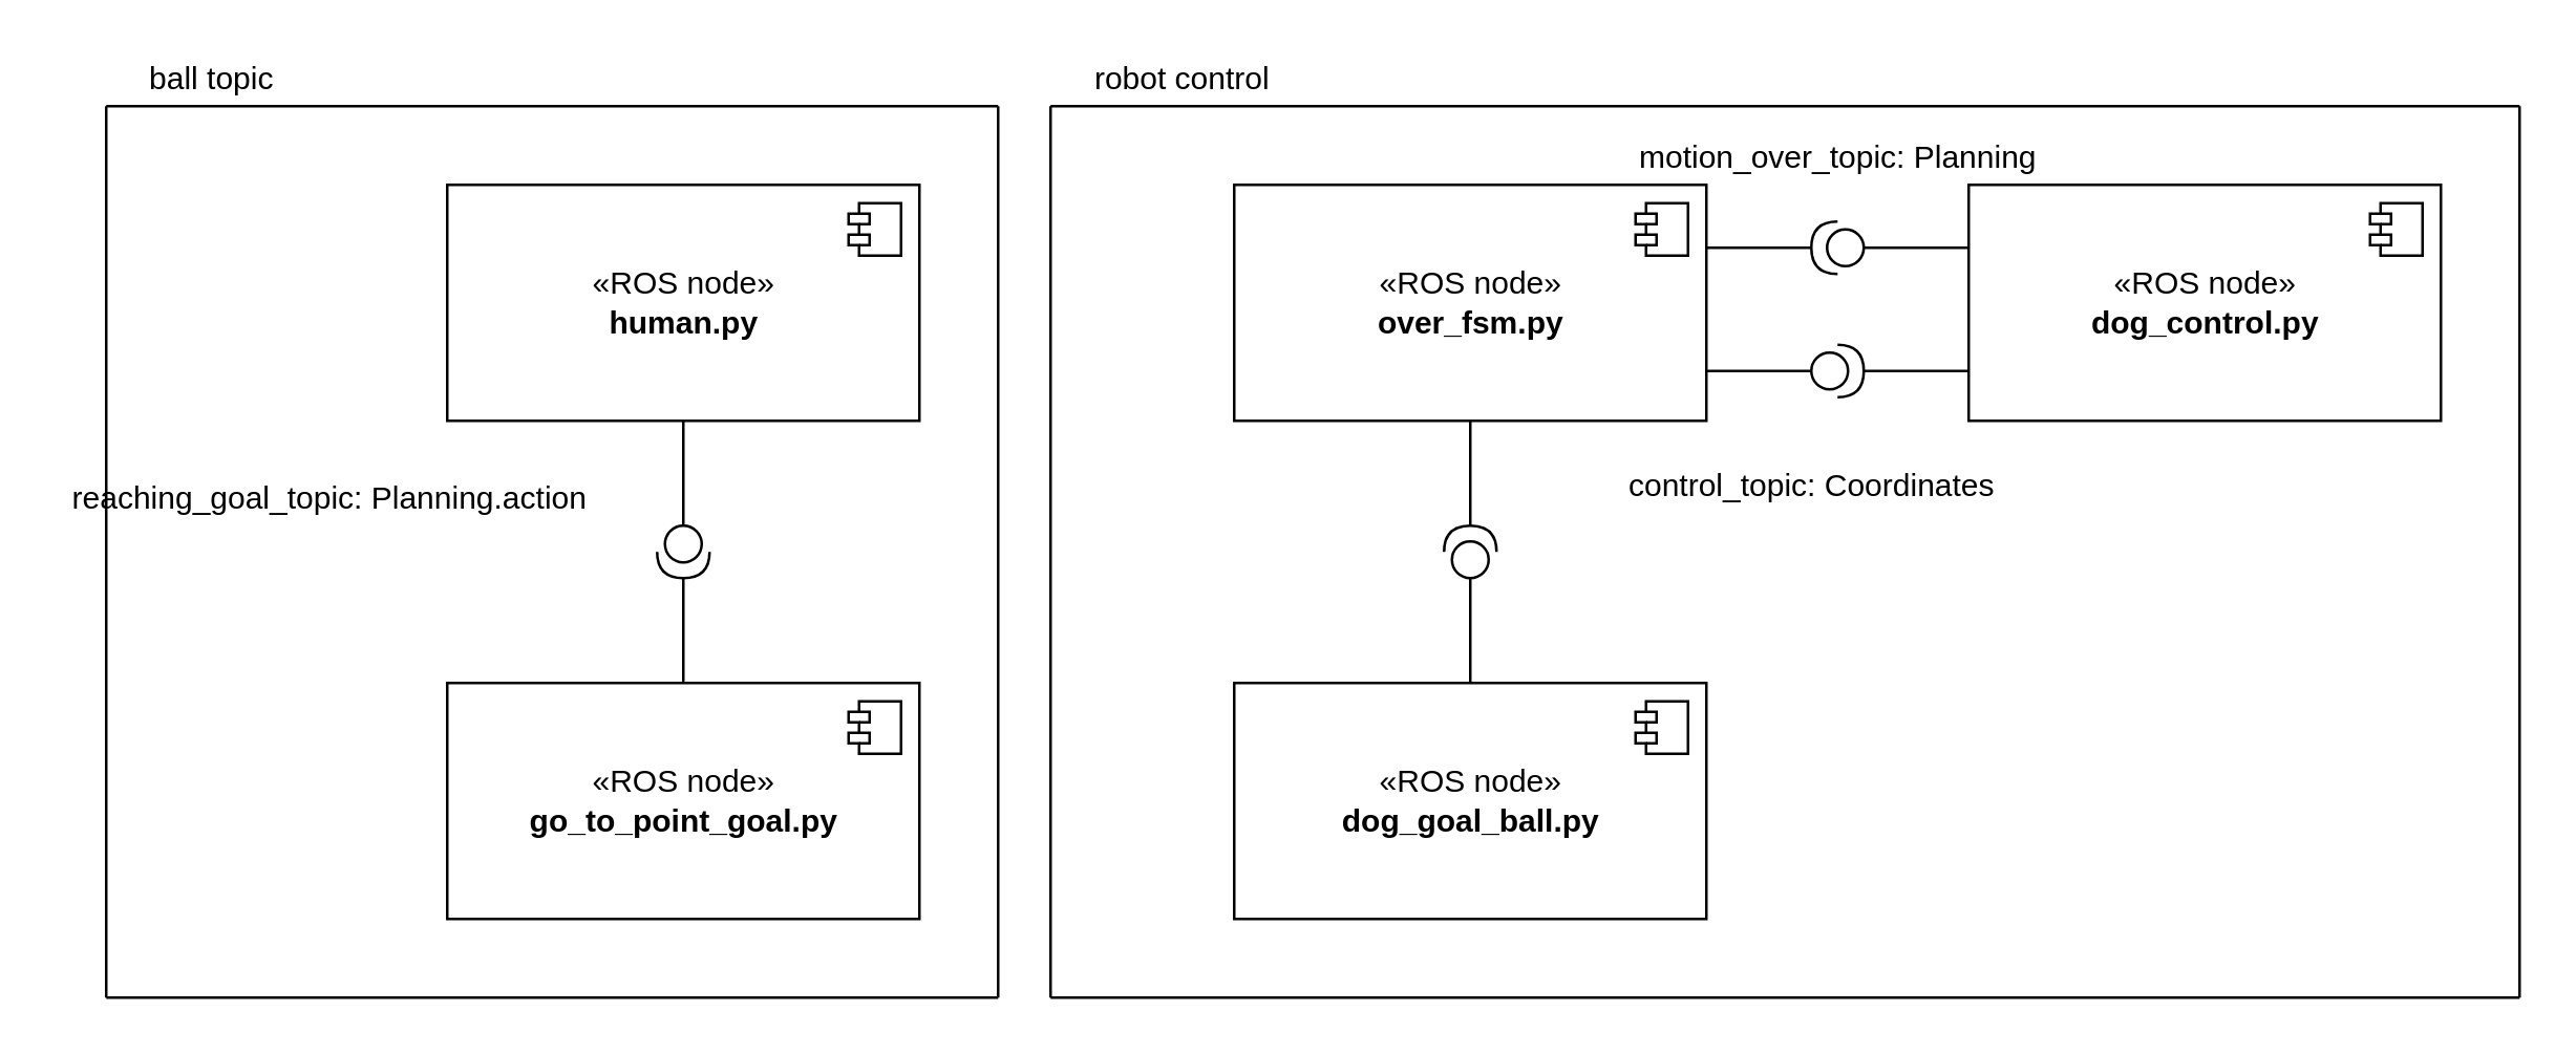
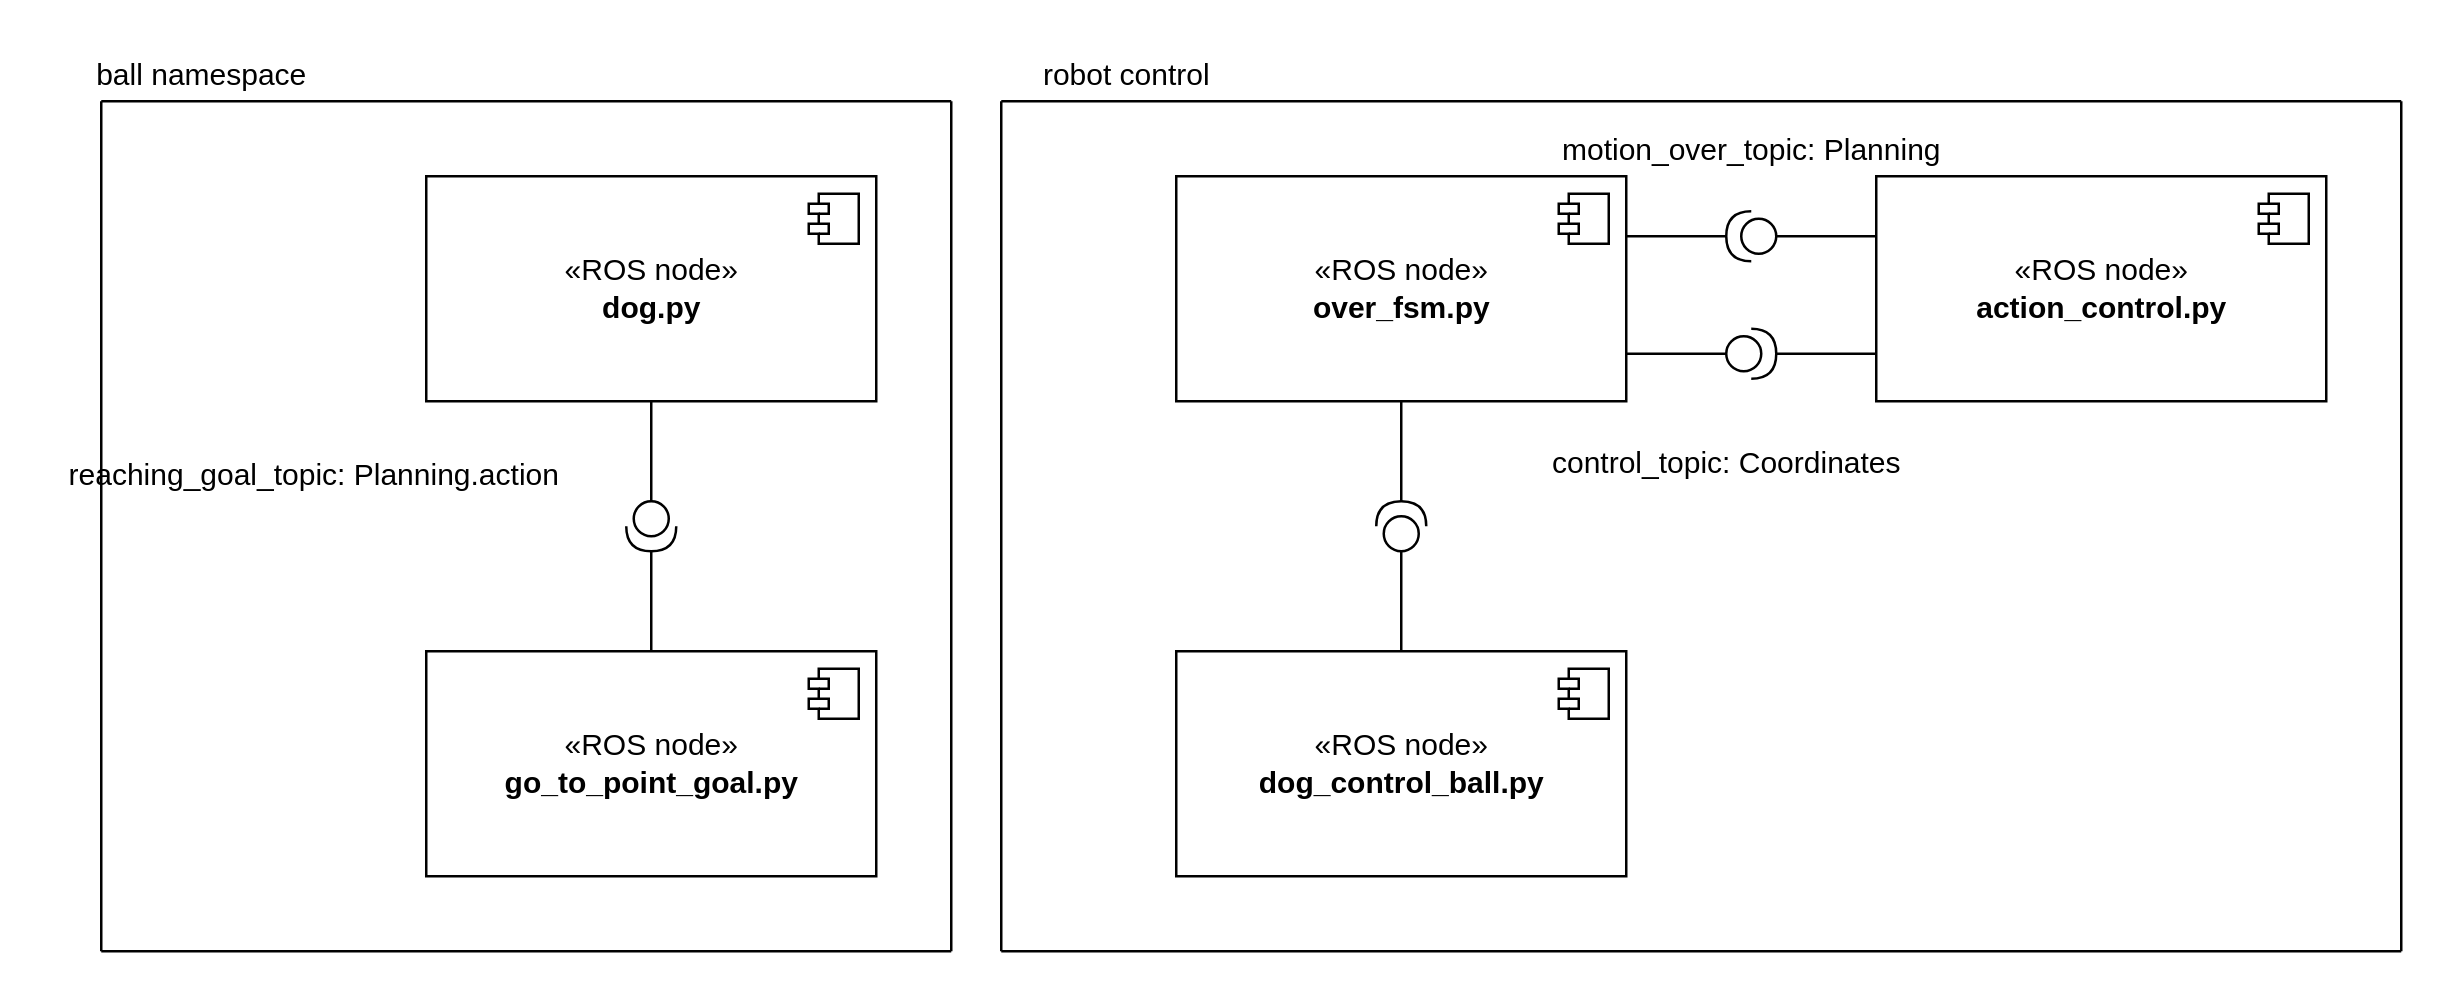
  <mxCell id="0" style=";html=1;" />
  <mxCell id="1" style=";html=1;" parent="0" />
- <mxCell id="2" value="«ROS node»&lt;br&gt;&lt;b&gt;human.py&lt;/b&gt;" style="html=1;dropTarget=0;" parent="1" vertex="1"><mxGeometry x="170" y="70" width="180" height="90" as="geometry" /></mxCell>
+ <mxCell id="2" value="«ROS node»&lt;br&gt;&lt;b&gt;dog.py&lt;/b&gt;" style="html=1;dropTarget=0;" parent="1" vertex="1"><mxGeometry x="170" y="70" width="180" height="90" as="geometry" /></mxCell>
  <mxCell id="3" value="" style="shape=module;jettyWidth=8;jettyHeight=4;" parent="2" vertex="1"><mxGeometry x="1" width="20" height="20" relative="1" as="geometry"><mxPoint x="-27" y="7" as="offset" /></mxGeometry></mxCell>
  <mxCell id="4" value="«ROS node»&lt;br&gt;&lt;b&gt;over_fsm.py&lt;/b&gt;" style="html=1;dropTarget=0;" parent="1" vertex="1"><mxGeometry x="470" y="70" width="180" height="90" as="geometry" /></mxCell>
  <mxCell id="5" value="" style="shape=module;jettyWidth=8;jettyHeight=4;" parent="4" vertex="1"><mxGeometry x="1" width="20" height="20" relative="1" as="geometry"><mxPoint x="-27" y="7" as="offset" /></mxGeometry></mxCell>
- <mxCell id="6" value="«ROS node»&lt;br&gt;&lt;b&gt;dog_control.py&lt;/b&gt;" style="html=1;dropTarget=0;" parent="1" vertex="1"><mxGeometry x="750" y="70" width="180" height="90" as="geometry" /></mxCell>
+ <mxCell id="6" value="«ROS node»&lt;br&gt;&lt;b&gt;action_control.py&lt;/b&gt;" style="html=1;dropTarget=0;" parent="1" vertex="1"><mxGeometry x="750" y="70" width="180" height="90" as="geometry" /></mxCell>
  <mxCell id="7" value="" style="shape=module;jettyWidth=8;jettyHeight=4;" parent="6" vertex="1"><mxGeometry x="1" width="20" height="20" relative="1" as="geometry"><mxPoint x="-27" y="7" as="offset" /></mxGeometry></mxCell>
  <mxCell id="8" value="" style="shape=providedRequiredInterface;html=1;verticalLabelPosition=bottom;direction=south;" parent="1" vertex="1"><mxGeometry x="250" y="200" width="20" height="20" as="geometry" /></mxCell>
  <mxCell id="9" value="" style="line;strokeWidth=1;fillColor=none;align=left;verticalAlign=middle;spacingTop=-1;spacingLeft=3;spacingRight=3;rotatable=0;labelPosition=right;points=[];portConstraint=eastwest;direction=south;" parent="1" vertex="1"><mxGeometry x="256" y="220" width="8" height="40" as="geometry" /></mxCell>
  <mxCell id="10" value="reaching_goal_topic: Planning.action" style="text;html=1;align=center;verticalAlign=middle;resizable=0;points=[];autosize=1;" parent="1" vertex="1"><mxGeometry x="20" y="180" width="210" height="20" as="geometry" /></mxCell>
  <mxCell id="11" value="control_topic: Coordinates" style="text;html=1;align=center;verticalAlign=middle;resizable=0;points=[];autosize=1;" parent="1" vertex="1"><mxGeometry x="615" y="175" width="150" height="20" as="geometry" /></mxCell>
  <mxCell id="12" value="motion_over_topic: Planning" style="text;html=1;align=center;verticalAlign=middle;resizable=0;points=[];autosize=1;" parent="1" vertex="1"><mxGeometry x="610" y="50" width="180" height="20" as="geometry" /></mxCell>
  <mxCell id="13" value="«ROS node»&lt;br&gt;&lt;b&gt;go_to_point_goal.py&lt;/b&gt;" style="html=1;dropTarget=0;" parent="1" vertex="1"><mxGeometry x="170" y="260" width="180" height="90" as="geometry" /></mxCell>
  <mxCell id="14" value="" style="shape=module;jettyWidth=8;jettyHeight=4;" parent="13" vertex="1"><mxGeometry x="1" width="20" height="20" relative="1" as="geometry"><mxPoint x="-27" y="7" as="offset" /></mxGeometry></mxCell>
- <mxCell id="15" value="«ROS node»&lt;br&gt;&lt;b&gt;dog_goal_ball.py&lt;/b&gt;" style="html=1;dropTarget=0;" parent="1" vertex="1"><mxGeometry x="470" y="260" width="180" height="90" as="geometry" /></mxCell>
+ <mxCell id="15" value="«ROS node»&lt;br&gt;&lt;b&gt;dog_control_ball.py&lt;/b&gt;" style="html=1;dropTarget=0;" parent="1" vertex="1"><mxGeometry x="470" y="260" width="180" height="90" as="geometry" /></mxCell>
  <mxCell id="16" value="" style="shape=module;jettyWidth=8;jettyHeight=4;" parent="15" vertex="1"><mxGeometry x="1" width="20" height="20" relative="1" as="geometry"><mxPoint x="-27" y="7" as="offset" /></mxGeometry></mxCell>
  <mxCell id="17" value="" style="line;strokeWidth=1;fillColor=none;align=left;verticalAlign=middle;spacingTop=-1;spacingLeft=3;spacingRight=3;rotatable=0;labelPosition=right;points=[];portConstraint=eastwest;direction=south;" parent="1" vertex="1"><mxGeometry x="256" y="160" width="8" height="40" as="geometry" /></mxCell>
  <mxCell id="18" value="" style="shape=providedRequiredInterface;html=1;verticalLabelPosition=bottom;direction=north;" parent="1" vertex="1"><mxGeometry x="550" y="200" width="20" height="20" as="geometry" /></mxCell>
  <mxCell id="19" value="" style="line;strokeWidth=1;fillColor=none;align=left;verticalAlign=middle;spacingTop=-1;spacingLeft=3;spacingRight=3;rotatable=0;labelPosition=right;points=[];portConstraint=eastwest;direction=south;" parent="1" vertex="1"><mxGeometry x="556" y="220" width="8" height="40" as="geometry" /></mxCell>
  <mxCell id="20" value="" style="line;strokeWidth=1;fillColor=none;align=left;verticalAlign=middle;spacingTop=-1;spacingLeft=3;spacingRight=3;rotatable=0;labelPosition=right;points=[];portConstraint=eastwest;direction=south;" parent="1" vertex="1"><mxGeometry x="556" y="160" width="8" height="40" as="geometry" /></mxCell>
  <mxCell id="21" value="" style="line;strokeWidth=1;fillColor=none;align=left;verticalAlign=middle;spacingTop=-1;spacingLeft=3;spacingRight=3;rotatable=0;labelPosition=right;points=[];portConstraint=eastwest;direction=west;" parent="1" vertex="1"><mxGeometry x="650" y="90" width="40" height="8" as="geometry" /></mxCell>
  <mxCell id="22" value="" style="line;strokeWidth=1;fillColor=none;align=left;verticalAlign=middle;spacingTop=-1;spacingLeft=3;spacingRight=3;rotatable=0;labelPosition=right;points=[];portConstraint=eastwest;direction=west;" parent="1" vertex="1"><mxGeometry x="710" y="90" width="40" height="8" as="geometry" /></mxCell>
  <mxCell id="23" value="" style="shape=providedRequiredInterface;html=1;verticalLabelPosition=bottom;direction=east;" parent="1" vertex="1"><mxGeometry x="690" y="131" width="20" height="20" as="geometry" /></mxCell>
  <mxCell id="24" value="" style="line;strokeWidth=1;fillColor=none;align=left;verticalAlign=middle;spacingTop=-1;spacingLeft=3;spacingRight=3;rotatable=0;labelPosition=right;points=[];portConstraint=eastwest;direction=west;" parent="1" vertex="1"><mxGeometry x="650" y="137" width="40" height="8" as="geometry" /></mxCell>
  <mxCell id="25" value="" style="line;strokeWidth=1;fillColor=none;align=left;verticalAlign=middle;spacingTop=-1;spacingLeft=3;spacingRight=3;rotatable=0;labelPosition=right;points=[];portConstraint=eastwest;direction=west;" parent="1" vertex="1"><mxGeometry x="710" y="137" width="40" height="8" as="geometry" /></mxCell>
  <mxCell id="26" value="" style="shape=providedRequiredInterface;html=1;verticalLabelPosition=bottom;direction=west;" parent="1" vertex="1"><mxGeometry x="690" y="84" width="20" height="20" as="geometry" /></mxCell>
  <mxCell id="27" value="" style="endArrow=none;html=1;" parent="1" edge="1"><mxGeometry width="50" height="50" relative="1" as="geometry"><mxPoint x="40" y="380" as="sourcePoint" /><mxPoint x="40" y="40" as="targetPoint" /></mxGeometry></mxCell>
  <mxCell id="28" value="" style="endArrow=none;html=1;" parent="1" edge="1"><mxGeometry width="50" height="50" relative="1" as="geometry"><mxPoint x="380" y="380" as="sourcePoint" /><mxPoint x="380" y="40" as="targetPoint" /></mxGeometry></mxCell>
  <mxCell id="29" value="" style="endArrow=none;html=1;" parent="1" edge="1"><mxGeometry width="50" height="50" relative="1" as="geometry"><mxPoint x="380" y="380" as="sourcePoint" /><mxPoint x="40" y="380" as="targetPoint" /></mxGeometry></mxCell>
  <mxCell id="30" value="" style="endArrow=none;html=1;" parent="1" edge="1"><mxGeometry width="50" height="50" relative="1" as="geometry"><mxPoint x="380" y="40" as="sourcePoint" /><mxPoint x="40" y="40" as="targetPoint" /></mxGeometry></mxCell>
  <mxCell id="31" value="" style="endArrow=none;html=1;" parent="1" edge="1"><mxGeometry width="50" height="50" relative="1" as="geometry"><mxPoint x="960" y="380" as="sourcePoint" /><mxPoint x="400" y="380" as="targetPoint" /></mxGeometry></mxCell>
  <mxCell id="32" value="" style="endArrow=none;html=1;" parent="1" edge="1"><mxGeometry width="50" height="50" relative="1" as="geometry"><mxPoint x="960" y="40" as="sourcePoint" /><mxPoint x="400" y="40" as="targetPoint" /></mxGeometry></mxCell>
  <mxCell id="33" value="" style="endArrow=none;html=1;" parent="1" edge="1"><mxGeometry width="50" height="50" relative="1" as="geometry"><mxPoint x="400" y="380" as="sourcePoint" /><mxPoint x="400" y="40" as="targetPoint" /></mxGeometry></mxCell>
  <mxCell id="34" value="" style="endArrow=none;html=1;" parent="1" edge="1"><mxGeometry width="50" height="50" relative="1" as="geometry"><mxPoint x="960" y="380" as="sourcePoint" /><mxPoint x="960" y="40" as="targetPoint" /></mxGeometry></mxCell>
- <mxCell id="35" value="ball topic" style="text;html=1;align=center;verticalAlign=middle;resizable=0;points=[];autosize=1;" parent="1" vertex="1"><mxGeometry x="30" y="20" width="100" height="20" as="geometry" /></mxCell>
+ <mxCell id="35" value="ball namespace" style="text;html=1;align=center;verticalAlign=middle;resizable=0;points=[];autosize=1;" parent="1" vertex="1"><mxGeometry x="30" y="20" width="100" height="20" as="geometry" /></mxCell>
  <mxCell id="36" value="robot control" style="text;html=1;align=center;verticalAlign=middle;resizable=0;points=[];autosize=1;" parent="1" vertex="1"><mxGeometry x="395" y="20" width="110" height="20" as="geometry" /></mxCell>
